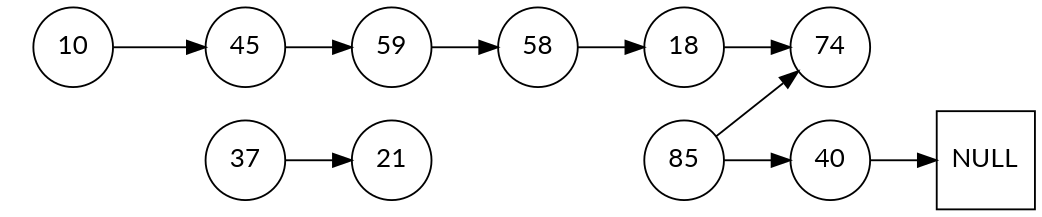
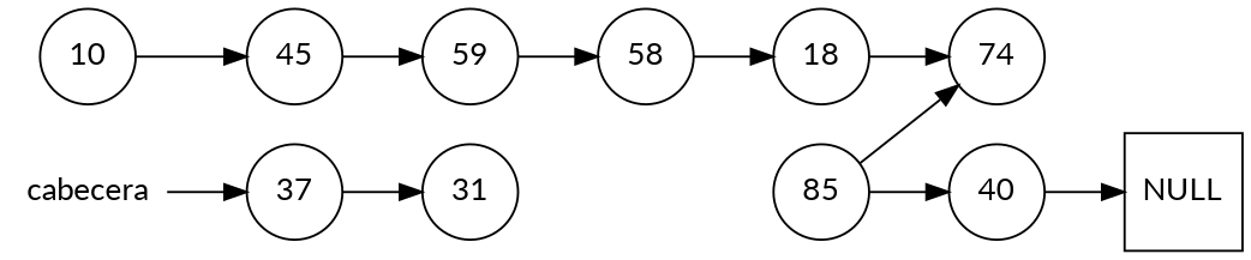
  digraph {
    fontname=Lato
    rankdir=LR
    node [fontname=Lato shape=circle]
    edge [fontname=Lato]
+   n1 [label=cabecera shape=plaintext]
    37
-   21
+   21 [label=31]
    NULL [shape=square]
    n5 [label=45]
    10
    n7 [label=59]
    58
    18
    74
    85
    40
+   n1 -> 37
    37 -> 21
    n5 -> n7
    10 -> n5
    n7 -> 58
    58 -> 18
    18 -> 74
    85 -> 74
    85 -> 40
    40 -> NULL
  }
